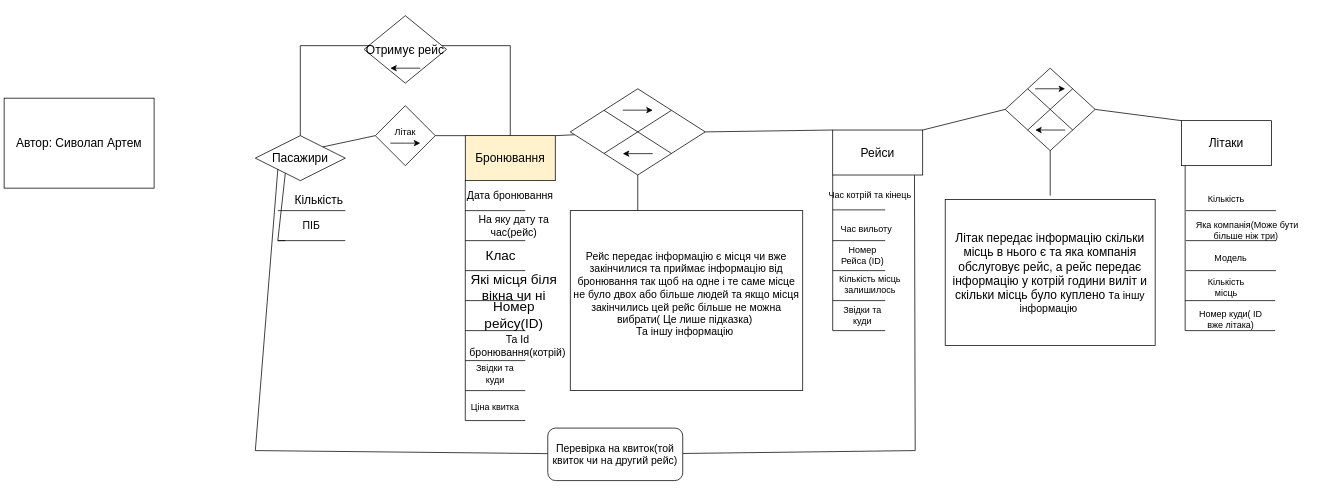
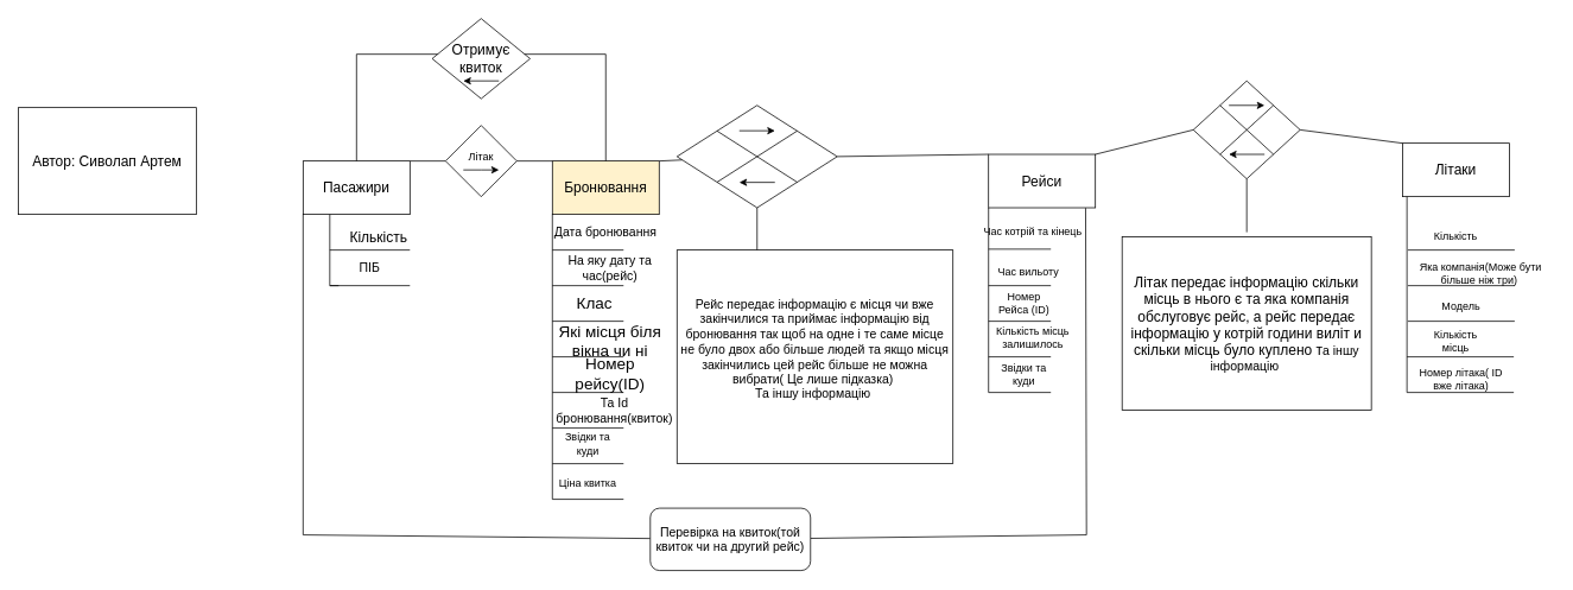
  <mxCell id="0" />
  <mxCell id="1" parent="0" />
- <mxCell id="2" value="&lt;font size=&quot;3&quot;&gt;Пасажири&lt;/font&gt;" style="rhombus;whiteSpace=wrap;html=1;" vertex="1" parent="1"><mxGeometry x="340" y="180" width="120" height="60" as="geometry" /></mxCell>
+ <mxCell id="2" value="&lt;font size=&quot;3&quot;&gt;Пасажири&lt;/font&gt;" style="rounded=0;whiteSpace=wrap;html=1;" vertex="1" parent="1"><mxGeometry x="340" y="180" width="120" height="60" as="geometry" /></mxCell>
  <mxCell id="3" value="&lt;font size=&quot;3&quot;&gt;Рейси&lt;/font&gt;" style="rounded=0;whiteSpace=wrap;html=1;" vertex="1" parent="1"><mxGeometry x="1110" y="172.5" width="120" height="60" as="geometry" /></mxCell>
  <mxCell id="4" value="&lt;font size=&quot;3&quot;&gt;Літаки&lt;/font&gt;" style="rounded=0;whiteSpace=wrap;html=1;" vertex="1" parent="1"><mxGeometry x="1575" y="160" width="120" height="60" as="geometry" /></mxCell>
  <mxCell id="5" value="&lt;font size=&quot;3&quot;&gt;Бронювання&lt;/font&gt;" style="rounded=0;whiteSpace=wrap;html=1;fillColor=#fff2cc;" vertex="1" parent="1"><mxGeometry x="620" y="180" width="120" height="60" as="geometry" /></mxCell>
  <mxCell id="6" value="" style="endArrow=none;html=1;rounded=0;exitX=0.25;exitY=1;exitDx=0;exitDy=0;" edge="1" parent="1" source="2"><mxGeometry width="50" height="50" relative="1" as="geometry"><mxPoint x="850" y="400" as="sourcePoint" /><mxPoint x="370" y="320" as="targetPoint" /></mxGeometry></mxCell>
  <mxCell id="7" value="" style="endArrow=none;html=1;rounded=0;" edge="1" parent="1"><mxGeometry width="50" height="50" relative="1" as="geometry"><mxPoint x="380" y="320" as="sourcePoint" /><mxPoint y="320" as="targetPoint" x="460" /><Array as="points"><mxPoint x="370" y="320" /></Array></mxGeometry></mxCell>
  <mxCell id="8" value="" style="endArrow=none;html=1;rounded=0;" edge="1" parent="1"><mxGeometry width="50" height="50" relative="1" as="geometry"><mxPoint x="370" y="280" as="sourcePoint" /><mxPoint y="280" as="targetPoint" x="460" /></mxGeometry></mxCell>
  <mxCell id="9" value="&lt;font size=&quot;3&quot;&gt;Кількість&lt;/font&gt;" style="text;html=1;align=center;verticalAlign=middle;whiteSpace=wrap;rounded=0;" vertex="1" parent="1"><mxGeometry x="370" y="240" width="110" height="50" as="geometry" /></mxCell>
  <mxCell id="10" value="&lt;span style=&quot;font-size: 14px;&quot;&gt;ПІБ&lt;/span&gt;" style="text;html=1;align=center;verticalAlign=middle;whiteSpace=wrap;rounded=0;" vertex="1" parent="1"><mxGeometry x="360" y="270" width="110" height="60" as="geometry" /></mxCell>
  <mxCell id="11" value="" style="endArrow=none;html=1;rounded=0;exitX=1;exitY=0;exitDx=0;exitDy=0;entryX=0;entryY=0.5;entryDx=0;entryDy=0;" edge="1" parent="1" source="2" target="12"><mxGeometry width="50" height="50" relative="1" as="geometry"><mxPoint x="850" y="400" as="sourcePoint" /><mxPoint x="900" y="350" as="targetPoint" /></mxGeometry></mxCell>
  <mxCell id="12" value="" style="rhombus;whiteSpace=wrap;html=1;" vertex="1" parent="1"><mxGeometry x="500" y="140" width="80" height="80" as="geometry" /></mxCell>
  <mxCell id="13" value="" style="endArrow=none;html=1;rounded=0;exitX=1;exitY=0.5;exitDx=0;exitDy=0;entryX=0;entryY=0;entryDx=0;entryDy=0;" edge="1" parent="1" source="12" target="5"><mxGeometry width="50" height="50" relative="1" as="geometry"><mxPoint x="850" y="400" as="sourcePoint" /><mxPoint x="900" y="350" as="targetPoint" /></mxGeometry></mxCell>
  <mxCell id="14" value="Літак" style="text;html=1;align=center;verticalAlign=middle;whiteSpace=wrap;rounded=0;" vertex="1" parent="1"><mxGeometry x="510" y="160" width="60" height="30" as="geometry" /></mxCell>
  <mxCell id="15" value="" style="endArrow=classic;html=1;rounded=0;exitX=0;exitY=1;exitDx=0;exitDy=0;entryX=1;entryY=1;entryDx=0;entryDy=0;" edge="1" parent="1"><mxGeometry width="50" height="50" relative="1" as="geometry"><mxPoint x="520" y="190" as="sourcePoint" /><mxPoint x="560" y="190" as="targetPoint" /><Array as="points"><mxPoint x="540" y="190" /></Array></mxGeometry></mxCell>
  <mxCell id="16" value="" style="endArrow=none;html=1;rounded=0;entryX=0;entryY=1;entryDx=0;entryDy=0;" edge="1" parent="1" target="5"><mxGeometry width="50" height="50" relative="1" as="geometry"><mxPoint x="620" y="560" as="sourcePoint" /><mxPoint x="900" y="350" as="targetPoint" /></mxGeometry></mxCell>
  <mxCell id="17" value="" style="endArrow=none;html=1;rounded=0;" edge="1" parent="1"><mxGeometry width="50" height="50" relative="1" as="geometry"><mxPoint x="620" y="400" as="sourcePoint" /><mxPoint x="700" y="400" as="targetPoint" /></mxGeometry></mxCell>
  <mxCell id="18" value="" style="endArrow=none;html=1;rounded=0;" edge="1" parent="1"><mxGeometry width="50" height="50" relative="1" as="geometry"><mxPoint x="620" y="360" as="sourcePoint" /><mxPoint x="700" y="360" as="targetPoint" /></mxGeometry></mxCell>
  <mxCell id="19" value="" style="endArrow=none;html=1;rounded=0;" edge="1" parent="1"><mxGeometry width="50" height="50" relative="1" as="geometry"><mxPoint x="620" y="320" as="sourcePoint" /><mxPoint x="700" y="320" as="targetPoint" /></mxGeometry></mxCell>
  <mxCell id="20" value="" style="endArrow=none;html=1;rounded=0;" edge="1" parent="1"><mxGeometry width="50" height="50" relative="1" as="geometry"><mxPoint x="620" y="280" as="sourcePoint" /><mxPoint x="700" y="280" as="targetPoint" /></mxGeometry></mxCell>
  <mxCell id="21" value="&lt;font style=&quot;font-size: 14px;&quot;&gt;На яку дату та час(рейс)&lt;/font&gt;" style="text;html=1;align=center;verticalAlign=middle;whiteSpace=wrap;rounded=0;" vertex="1" parent="1"><mxGeometry x="620" y="265" width="130" height="70" as="geometry" /></mxCell>
  <mxCell id="22" value="&lt;font style=&quot;font-size: 18px;&quot;&gt;Які місця біля вікна чи ні&lt;/font&gt;" style="text;html=1;align=center;verticalAlign=middle;whiteSpace=wrap;rounded=0;" vertex="1" parent="1"><mxGeometry x="610" y="340" width="150" height="85" as="geometry" /></mxCell>
  <mxCell id="23" value="&lt;font style=&quot;font-size: 18px;&quot;&gt;Клас&amp;nbsp;&lt;/font&gt;" style="text;html=1;align=center;verticalAlign=middle;whiteSpace=wrap;rounded=0;" vertex="1" parent="1"><mxGeometry x="600" y="290" width="140" height="100" as="geometry" /></mxCell>
  <mxCell id="24" value="&lt;span style=&quot;font-size: 18px;&quot;&gt;Номер рейсу(ID)&lt;/span&gt;" style="text;html=1;align=center;verticalAlign=middle;whiteSpace=wrap;rounded=0;" vertex="1" parent="1"><mxGeometry x="625" y="400" width="120" height="40" as="geometry" /></mxCell>
  <mxCell id="25" value="" style="endArrow=none;html=1;rounded=0;" edge="1" parent="1"><mxGeometry width="50" height="50" relative="1" as="geometry"><mxPoint x="620" y="440" as="sourcePoint" /><mxPoint x="700" y="440" as="targetPoint" /></mxGeometry></mxCell>
  <mxCell id="26" value="&lt;font style=&quot;font-size: 14px;&quot;&gt;Дата бронювання&lt;/font&gt;" style="text;html=1;align=center;verticalAlign=middle;whiteSpace=wrap;rounded=0;" vertex="1" parent="1"><mxGeometry x="620" y="240" width="120" height="40" as="geometry" /></mxCell>
  <mxCell id="27" value="" style="endArrow=none;html=1;rounded=0;" edge="1" parent="1"><mxGeometry width="50" height="50" relative="1" as="geometry"><mxPoint x="620" y="480" as="sourcePoint" /><mxPoint x="700" y="480" as="targetPoint" /></mxGeometry></mxCell>
- <mxCell id="28" value="&lt;font style=&quot;font-size: 14px;&quot;&gt;Та Id бронювання(котрій)&lt;/font&gt;" style="text;html=1;align=center;verticalAlign=middle;whiteSpace=wrap;rounded=0;" vertex="1" parent="1"><mxGeometry x="620" y="420" width="140" height="80" as="geometry" /></mxCell>
+ <mxCell id="28" value="&lt;font style=&quot;font-size: 14px;&quot;&gt;Та Id бронювання(квиток)&lt;/font&gt;" style="text;html=1;align=center;verticalAlign=middle;whiteSpace=wrap;rounded=0;" vertex="1" parent="1"><mxGeometry x="620" y="420" width="140" height="80" as="geometry" /></mxCell>
  <mxCell id="29" value="" style="endArrow=none;html=1;rounded=0;exitX=1;exitY=0;exitDx=0;exitDy=0;" edge="1" parent="1" source="5" target="30"><mxGeometry width="50" height="50" relative="1" as="geometry"><mxPoint x="850" y="400" as="sourcePoint" /><mxPoint x="900" y="350" as="targetPoint" /></mxGeometry></mxCell>
  <mxCell id="30" value="" style="rhombus;whiteSpace=wrap;html=1;" vertex="1" parent="1"><mxGeometry x="760" y="117.5" width="180" height="115" as="geometry" /></mxCell>
  <mxCell id="31" value="" style="endArrow=none;html=1;rounded=0;entryX=0;entryY=0;entryDx=0;entryDy=0;exitX=1;exitY=0.5;exitDx=0;exitDy=0;" edge="1" parent="1" source="30" target="3"><mxGeometry width="50" height="50" relative="1" as="geometry"><mxPoint x="850" y="400" as="sourcePoint" /><mxPoint x="900" y="350" as="targetPoint" /></mxGeometry></mxCell>
  <mxCell id="32" value="" style="endArrow=none;html=1;rounded=0;exitX=0;exitY=0;exitDx=0;exitDy=0;entryX=1;entryY=1;entryDx=0;entryDy=0;" edge="1" parent="1" source="30" target="30"><mxGeometry width="50" height="50" relative="1" as="geometry"><mxPoint x="850" y="400" as="sourcePoint" /><mxPoint x="900" y="350" as="targetPoint" /></mxGeometry></mxCell>
  <mxCell id="33" value="" style="endArrow=none;html=1;rounded=0;exitX=0;exitY=1;exitDx=0;exitDy=0;entryX=1;entryY=0;entryDx=0;entryDy=0;" edge="1" parent="1" source="30" target="30"><mxGeometry width="50" height="50" relative="1" as="geometry"><mxPoint x="850" y="400" as="sourcePoint" /><mxPoint x="900" y="350" as="targetPoint" /></mxGeometry></mxCell>
  <mxCell id="34" value="" style="endArrow=classic;html=1;rounded=0;" edge="1" parent="1"><mxGeometry width="50" height="50" relative="1" as="geometry"><mxPoint x="870" y="204" as="sourcePoint" /><mxPoint x="830" y="204" as="targetPoint" /></mxGeometry></mxCell>
  <mxCell id="35" value="" style="endArrow=classic;html=1;rounded=0;" edge="1" parent="1"><mxGeometry width="50" height="50" relative="1" as="geometry"><mxPoint x="870" y="140" as="sourcePoint" /><mxPoint x="870" y="140" as="targetPoint" /></mxGeometry></mxCell>
  <mxCell id="36" value="" style="endArrow=classic;html=1;rounded=0;" edge="1" parent="1"><mxGeometry width="50" height="50" relative="1" as="geometry"><mxPoint x="830" y="146" as="sourcePoint" /><mxPoint x="870" y="146" as="targetPoint" /></mxGeometry></mxCell>
  <mxCell id="37" value="" style="endArrow=none;html=1;rounded=0;entryX=0.5;entryY=1;entryDx=0;entryDy=0;" edge="1" parent="1" target="30"><mxGeometry width="50" height="50" relative="1" as="geometry"><mxPoint x="850" y="290" as="sourcePoint" /><mxPoint x="900" y="350" as="targetPoint" /></mxGeometry></mxCell>
  <mxCell id="38" value="&lt;font style=&quot;font-size: 14px;&quot;&gt;Рейс передає інформацію є місця чи вже закінчилися та приймає інформацію від бронювання так щоб на одне і те саме місце не було двох або більше людей та якщо місця закінчились цей рейс більше не можна вибрати( Це лише підказка)&amp;nbsp;&lt;/font&gt;&lt;div&gt;&lt;font style=&quot;font-size: 14px;&quot;&gt;Та іншу інформацію&amp;nbsp;&lt;br&gt;&lt;br&gt;&lt;/font&gt;&lt;/div&gt;" style="rounded=0;whiteSpace=wrap;html=1;" vertex="1" parent="1"><mxGeometry x="760" y="280" width="310" height="240" as="geometry" /></mxCell>
  <mxCell id="39" value="" style="endArrow=none;html=1;rounded=0;entryX=0;entryY=1;entryDx=0;entryDy=0;" edge="1" parent="1" target="3"><mxGeometry width="50" height="50" relative="1" as="geometry"><mxPoint x="1110" y="440" as="sourcePoint" /><mxPoint x="900" y="350" as="targetPoint" /></mxGeometry></mxCell>
  <mxCell id="40" value="" style="endArrow=none;html=1;rounded=0;" edge="1" parent="1"><mxGeometry width="50" height="50" relative="1" as="geometry"><mxPoint x="1110" y="400" as="sourcePoint" /><mxPoint x="1180" y="400" as="targetPoint" /></mxGeometry></mxCell>
  <mxCell id="41" value="" style="endArrow=none;html=1;rounded=0;" edge="1" parent="1"><mxGeometry width="50" height="50" relative="1" as="geometry"><mxPoint x="1110" y="360" as="sourcePoint" /><mxPoint x="1180" y="360" as="targetPoint" /></mxGeometry></mxCell>
  <mxCell id="42" value="" style="endArrow=none;html=1;rounded=0;" edge="1" parent="1"><mxGeometry width="50" height="50" relative="1" as="geometry"><mxPoint x="1110" y="320" as="sourcePoint" /><mxPoint x="1180" y="320" as="targetPoint" /></mxGeometry></mxCell>
  <mxCell id="43" value="" style="endArrow=none;html=1;rounded=0;" edge="1" parent="1"><mxGeometry width="50" height="50" relative="1" as="geometry"><mxPoint x="1110" y="279" as="sourcePoint" /><mxPoint x="1180" y="279" as="targetPoint" /></mxGeometry></mxCell>
  <mxCell id="44" value="Час котрій та кінець" style="text;html=1;align=center;verticalAlign=middle;whiteSpace=wrap;rounded=0;" vertex="1" parent="1"><mxGeometry x="1100" y="220" width="120" height="80" as="geometry" /></mxCell>
  <mxCell id="45" value="Час вильоту" style="text;html=1;align=center;verticalAlign=middle;whiteSpace=wrap;rounded=0;" vertex="1" parent="1"><mxGeometry x="1110" y="275" width="90" height="60" as="geometry" /></mxCell>
  <mxCell id="46" value="Номер Рейса (ID)" style="text;html=1;align=center;verticalAlign=middle;whiteSpace=wrap;rounded=0;" vertex="1" parent="1"><mxGeometry x="1120" y="325" width="60" height="30" as="geometry" /></mxCell>
  <mxCell id="47" value="" style="endArrow=none;html=1;rounded=0;" edge="1" parent="1"><mxGeometry width="50" height="50" relative="1" as="geometry"><mxPoint x="1110" y="440" as="sourcePoint" /><mxPoint x="1180" y="440" as="targetPoint" /></mxGeometry></mxCell>
- <mxCell id="48" value="&lt;font size=&quot;3&quot;&gt;Автор: Сиволап Артем&lt;/font&gt;" style="rounded=0;whiteSpace=wrap;html=1;" vertex="1" parent="1"><mxGeometry x="5" y="130" width="200" height="120" as="geometry" /></mxCell>
+ <mxCell id="48" value="&lt;font size=&quot;3&quot;&gt;Автор: Сиволап Артем&lt;/font&gt;" style="rounded=0;whiteSpace=wrap;html=1;" vertex="1" parent="1"><mxGeometry x="20" y="120" width="200" height="120" as="geometry" /></mxCell>
  <mxCell id="49" value="" style="endArrow=none;html=1;rounded=0;" edge="1" parent="1" source="52"><mxGeometry width="50" height="50" relative="1" as="geometry"><mxPoint x="740" y="600" as="sourcePoint" /><mxPoint x="1220" y="600" as="targetPoint" /></mxGeometry></mxCell>
  <mxCell id="50" value="" style="endArrow=none;html=1;rounded=0;entryX=0.992;entryY=0.16;entryDx=0;entryDy=0;entryPerimeter=0;" edge="1" parent="1" target="44"><mxGeometry width="50" height="50" relative="1" as="geometry"><mxPoint x="1220" y="600" as="sourcePoint" /><mxPoint x="810" y="380" as="targetPoint" /></mxGeometry></mxCell>
  <mxCell id="51" value="" style="endArrow=none;html=1;rounded=0;" edge="1" parent="1" target="52"><mxGeometry width="50" height="50" relative="1" as="geometry"><mxPoint x="340" y="600" as="sourcePoint" /><mxPoint x="1220" y="600" as="targetPoint" /></mxGeometry></mxCell>
  <mxCell id="52" value="&lt;font style=&quot;font-size: 14px;&quot;&gt;Перевірка на квиток(той квиток чи на другий рейс)&lt;/font&gt;" style="whiteSpace=wrap;html=1;rounded=1;" vertex="1" parent="1"><mxGeometry x="730" y="570" width="180" height="70" as="geometry" /></mxCell>
  <mxCell id="53" value="Кількість місць залишилось" style="text;html=1;align=center;verticalAlign=middle;whiteSpace=wrap;rounded=0;" vertex="1" parent="1"><mxGeometry x="1110" y="355" width="100" height="47.5" as="geometry" /></mxCell>
  <mxCell id="54" value="Звідки та куди" style="text;html=1;align=center;verticalAlign=middle;whiteSpace=wrap;rounded=0;" vertex="1" parent="1"><mxGeometry x="1120" y="405" width="60" height="30" as="geometry" /></mxCell>
  <mxCell id="55" value="" style="endArrow=none;html=1;rounded=0;" edge="1" parent="1"><mxGeometry width="50" height="50" relative="1" as="geometry"><mxPoint x="620" y="520" as="sourcePoint" /><mxPoint x="700" y="520" as="targetPoint" /></mxGeometry></mxCell>
  <mxCell id="56" value="Звідки та куди" style="text;html=1;align=center;verticalAlign=middle;whiteSpace=wrap;rounded=0;" vertex="1" parent="1"><mxGeometry x="625" y="480" width="70" height="35" as="geometry" /></mxCell>
  <mxCell id="57" value="" style="rhombus;whiteSpace=wrap;html=1;" vertex="1" parent="1"><mxGeometry x="1340" y="90" width="120" height="110" as="geometry" /></mxCell>
  <mxCell id="58" value="" style="endArrow=none;html=1;rounded=0;" edge="1" parent="1"><mxGeometry width="50" height="50" relative="1" as="geometry"><mxPoint x="1580" y="440" as="sourcePoint" /><mxPoint x="1580" y="220" as="targetPoint" /></mxGeometry></mxCell>
  <mxCell id="59" value="" style="endArrow=none;html=1;rounded=0;" edge="1" parent="1"><mxGeometry width="50" height="50" relative="1" as="geometry"><mxPoint x="1581" y="280" as="sourcePoint" /><mxPoint x="1701" y="280" as="targetPoint" /></mxGeometry></mxCell>
  <mxCell id="60" value="" style="endArrow=none;html=1;rounded=0;" edge="1" parent="1"><mxGeometry width="50" height="50" relative="1" as="geometry"><mxPoint x="1581" y="320" as="sourcePoint" /><mxPoint x="1701" y="320" as="targetPoint" /></mxGeometry></mxCell>
  <mxCell id="61" value="" style="endArrow=none;html=1;rounded=0;" edge="1" parent="1"><mxGeometry width="50" height="50" relative="1" as="geometry"><mxPoint x="1581" y="360" as="sourcePoint" /><mxPoint x="1701" y="360" as="targetPoint" /></mxGeometry></mxCell>
  <mxCell id="62" value="Кількість" style="text;html=1;align=center;verticalAlign=middle;whiteSpace=wrap;rounded=0;" vertex="1" parent="1"><mxGeometry x="1600" y="247.5" width="70" height="35" as="geometry" /></mxCell>
  <mxCell id="63" value="Яка компанія(Може бути більше ніж три)&amp;nbsp;" style="text;html=1;align=center;verticalAlign=middle;whiteSpace=wrap;rounded=0;" vertex="1" parent="1"><mxGeometry x="1581" y="282.5" width="164" height="46.87" as="geometry" /></mxCell>
  <mxCell id="64" value="Кількість місць" style="text;html=1;align=center;verticalAlign=middle;whiteSpace=wrap;rounded=0;" vertex="1" parent="1"><mxGeometry x="1600" y="362.5" width="70" height="40" as="geometry" /></mxCell>
  <mxCell id="65" value="" style="endArrow=none;html=1;rounded=0;" edge="1" parent="1"><mxGeometry width="50" height="50" relative="1" as="geometry"><mxPoint x="1580" y="400" as="sourcePoint" /><mxPoint x="1700" y="400" as="targetPoint" /></mxGeometry></mxCell>
- <mxCell id="66" value="Номер куди( ID вже літака)" style="text;html=1;align=center;verticalAlign=middle;whiteSpace=wrap;rounded=0;" vertex="1" parent="1"><mxGeometry x="1591" y="390" width="100" height="70" as="geometry" /></mxCell>
+ <mxCell id="66" value="Номер літака( ID вже літака)" style="text;html=1;align=center;verticalAlign=middle;whiteSpace=wrap;rounded=0;" vertex="1" parent="1"><mxGeometry x="1591" y="390" width="100" height="70" as="geometry" /></mxCell>
  <mxCell id="67" value="" style="endArrow=none;html=1;rounded=0;" edge="1" parent="1"><mxGeometry width="50" height="50" relative="1" as="geometry"><mxPoint x="1580" y="440" as="sourcePoint" /><mxPoint x="1700" y="440" as="targetPoint" /></mxGeometry></mxCell>
  <mxCell id="68" value="Модель" style="text;html=1;align=center;verticalAlign=middle;whiteSpace=wrap;rounded=0;" vertex="1" parent="1"><mxGeometry x="1611" y="329.37" width="60" height="30" as="geometry" /></mxCell>
  <mxCell id="69" value="" style="endArrow=none;html=1;rounded=0;" edge="1" parent="1"><mxGeometry width="50" height="50" relative="1" as="geometry"><mxPoint x="620" y="560" as="sourcePoint" /><mxPoint x="700" y="560" as="targetPoint" /></mxGeometry></mxCell>
  <mxCell id="70" value="Ціна квитка" style="text;html=1;align=center;verticalAlign=middle;whiteSpace=wrap;rounded=0;" vertex="1" parent="1"><mxGeometry x="625" y="515" width="70" height="55" as="geometry" /></mxCell>
  <mxCell id="71" value="" style="endArrow=none;html=1;rounded=0;exitX=1;exitY=0;exitDx=0;exitDy=0;entryX=0;entryY=0.5;entryDx=0;entryDy=0;" edge="1" parent="1" source="3" target="57"><mxGeometry width="50" height="50" relative="1" as="geometry"><mxPoint x="1310" y="370" as="sourcePoint" /><mxPoint x="1360" y="320" as="targetPoint" /></mxGeometry></mxCell>
  <mxCell id="72" value="" style="endArrow=none;html=1;rounded=0;entryX=1;entryY=0.5;entryDx=0;entryDy=0;exitX=0;exitY=0;exitDx=0;exitDy=0;" edge="1" parent="1" source="4" target="57"><mxGeometry width="50" height="50" relative="1" as="geometry"><mxPoint x="1380" y="410" as="sourcePoint" /><mxPoint x="1430" y="360" as="targetPoint" /></mxGeometry></mxCell>
  <mxCell id="73" value="" style="endArrow=none;html=1;rounded=0;entryX=0;entryY=0;entryDx=0;entryDy=0;exitX=1;exitY=1;exitDx=0;exitDy=0;" edge="1" parent="1" source="57" target="57"><mxGeometry width="50" height="50" relative="1" as="geometry"><mxPoint x="770" y="400" as="sourcePoint" /><mxPoint x="820" y="350" as="targetPoint" /></mxGeometry></mxCell>
  <mxCell id="74" value="" style="endArrow=none;html=1;rounded=0;entryX=1;entryY=0;entryDx=0;entryDy=0;exitX=0;exitY=1;exitDx=0;exitDy=0;" edge="1" parent="1" source="57" target="57"><mxGeometry width="50" height="50" relative="1" as="geometry"><mxPoint x="770" y="400" as="sourcePoint" /><mxPoint x="820" y="350" as="targetPoint" /></mxGeometry></mxCell>
  <mxCell id="75" value="" style="endArrow=classic;html=1;rounded=0;" edge="1" parent="1"><mxGeometry width="50" height="50" relative="1" as="geometry"><mxPoint x="1380" y="117.5" as="sourcePoint" /><mxPoint x="1420" y="117.5" as="targetPoint" /></mxGeometry></mxCell>
  <mxCell id="76" value="" style="endArrow=classic;html=1;rounded=0;" edge="1" parent="1"><mxGeometry width="50" height="50" relative="1" as="geometry"><mxPoint x="1420" y="172.5" as="sourcePoint" /><mxPoint x="1380" y="172.5" as="targetPoint" /></mxGeometry></mxCell>
  <mxCell id="77" value="" style="endArrow=none;html=1;rounded=0;entryX=0.5;entryY=1;entryDx=0;entryDy=0;" edge="1" parent="1" target="57"><mxGeometry width="50" height="50" relative="1" as="geometry"><mxPoint x="1400" y="260" as="sourcePoint" /><mxPoint x="990" y="350" as="targetPoint" /></mxGeometry></mxCell>
  <mxCell id="78" value="&lt;font size=&quot;3&quot;&gt;Літак передає інформацію скільки місць в нього є та яка компанія обслуговує рейс, а рейс передає інформацію у котрій години виліт и скільки місць було куплено т&lt;/font&gt;&lt;span style=&quot;font-size: 14px;&quot;&gt;а іншу інформацію&amp;nbsp;&lt;/span&gt;" style="rounded=0;whiteSpace=wrap;html=1;" vertex="1" parent="1"><mxGeometry x="1260" y="265" width="280" height="195" as="geometry" /></mxCell>
  <mxCell id="79" value="" style="endArrow=none;html=1;rounded=0;exitX=0;exitY=1;exitDx=0;exitDy=0;" edge="1" parent="1" source="2"><mxGeometry width="50" height="50" relative="1" as="geometry"><mxPoint x="880" y="500" as="sourcePoint" /><mxPoint x="340" y="600" as="targetPoint" /></mxGeometry></mxCell>
  <mxCell id="80" value="" style="endArrow=none;html=1;rounded=0;exitX=0.5;exitY=0;exitDx=0;exitDy=0;" edge="1" parent="1" source="5"><mxGeometry width="50" height="50" relative="1" as="geometry"><mxPoint x="880" y="500" as="sourcePoint" /><mxPoint x="680" y="60" as="targetPoint" /></mxGeometry></mxCell>
  <mxCell id="81" value="" style="endArrow=none;html=1;rounded=0;exitX=0.5;exitY=0;exitDx=0;exitDy=0;" edge="1" parent="1" source="2"><mxGeometry width="50" height="50" relative="1" as="geometry"><mxPoint x="880" y="500" as="sourcePoint" /><mxPoint x="400" y="60" as="targetPoint" /></mxGeometry></mxCell>
  <mxCell id="82" value="" style="endArrow=none;html=1;rounded=0;" edge="1" parent="1"><mxGeometry width="50" height="50" relative="1" as="geometry"><mxPoint x="400" y="60" as="sourcePoint" /><mxPoint x="680" y="60" as="targetPoint" /></mxGeometry></mxCell>
- <mxCell id="83" value="&lt;font size=&quot;3&quot;&gt;Отримує рейс&lt;/font&gt;" style="rhombus;whiteSpace=wrap;html=1;" vertex="1" parent="1"><mxGeometry x="485" y="20" width="110" height="90" as="geometry" /></mxCell>
+ <mxCell id="83" value="&lt;font size=&quot;3&quot;&gt;Отримує квиток&lt;/font&gt;" style="rhombus;whiteSpace=wrap;html=1;" vertex="1" parent="1"><mxGeometry x="485" y="20" width="110" height="90" as="geometry" /></mxCell>
  <mxCell id="84" value="" style="endArrow=classic;html=1;rounded=0;" edge="1" parent="1"><mxGeometry width="50" height="50" relative="1" as="geometry"><mxPoint x="560" y="90" as="sourcePoint" /><mxPoint x="520" y="90" as="targetPoint" /></mxGeometry></mxCell>
